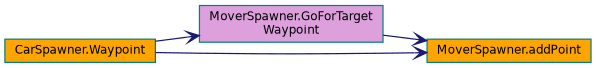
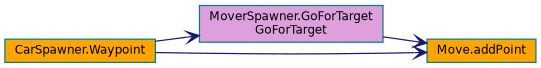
  digraph {
    rankdir=LR
    node [color=teal fillcolor=orange fontname=Helvetica fontsize=10 shape=record style=filled]
    edge [arrowhead=vee color=midnightblue fontname=Helvetica fontsize=10 labelfontname=Helvetica labelfontsize=10 style=solid]
    n1 [fontcolor=black height=0.2 label="CarSpawner.Waypoint" width=0.4]
-   n2 [fillcolor=plum height=0.2 label="MoverSpawner.GoForTarget\lWaypoint" width=0.4]
-   n3 [height=0.2 label="MoverSpawner.addPoint" width=0.4]
+   n2 [fillcolor=plum height=0.2 label="MoverSpawner.GoForTarget\lGoForTarget" width=0.4]
+   n3 [height=0.2 label="Move.addPoint" width=0.4]
    n1 -> n2
    n1 -> n3
    n2 -> n3
  }
